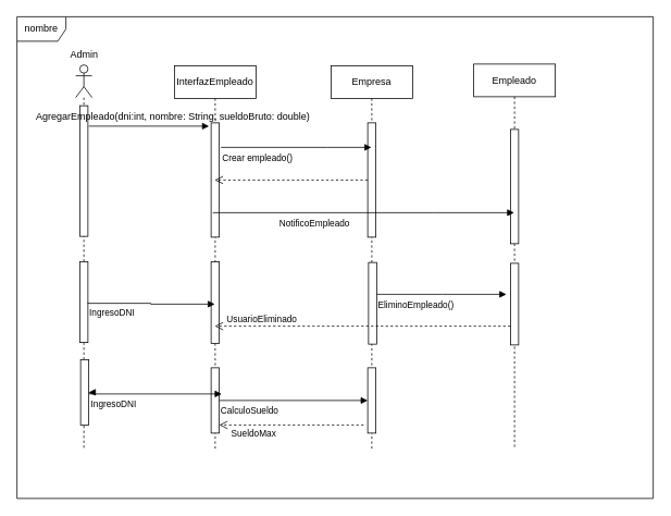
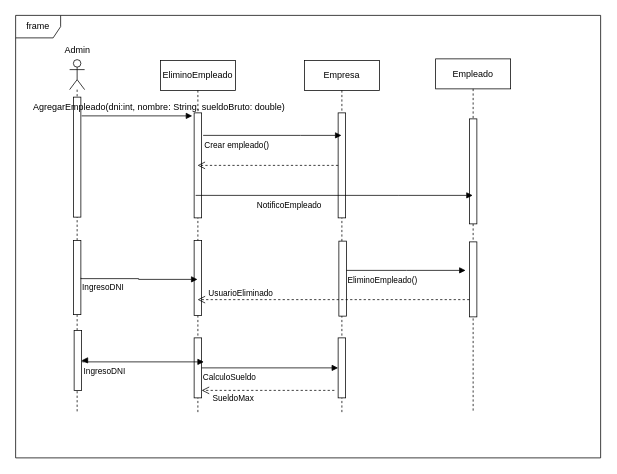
  <mxCell id="0" />
  <mxCell id="1" parent="0" />
  <mxCell id="2" value="Empresa" style="shape=umlLifeline;perimeter=lifelinePerimeter;whiteSpace=wrap;html=1;container=0;dropTarget=0;collapsible=0;recursiveResize=0;outlineConnect=0;portConstraint=eastwest;newEdgeStyle={&quot;edgeStyle&quot;:&quot;elbowEdgeStyle&quot;,&quot;elbow&quot;:&quot;vertical&quot;,&quot;curved&quot;:0,&quot;rounded&quot;:0};" parent="1" vertex="1"><mxGeometry x="405" y="80" width="100" height="470" as="geometry" /></mxCell>
  <mxCell id="3" value="" style="html=1;points=[];perimeter=orthogonalPerimeter;outlineConnect=0;targetShapes=umlLifeline;portConstraint=eastwest;newEdgeStyle={&quot;edgeStyle&quot;:&quot;elbowEdgeStyle&quot;,&quot;elbow&quot;:&quot;vertical&quot;,&quot;curved&quot;:0,&quot;rounded&quot;:0};" parent="2" vertex="1"><mxGeometry x="45" y="70" width="10" height="140" as="geometry" /></mxCell>
  <mxCell id="4" value="Empleado" style="shape=umlLifeline;perimeter=lifelinePerimeter;whiteSpace=wrap;html=1;container=0;dropTarget=0;collapsible=0;recursiveResize=0;outlineConnect=0;portConstraint=eastwest;newEdgeStyle={&quot;edgeStyle&quot;:&quot;elbowEdgeStyle&quot;,&quot;elbow&quot;:&quot;vertical&quot;,&quot;curved&quot;:0,&quot;rounded&quot;:0};" parent="1" vertex="1"><mxGeometry x="580" y="78" width="100" height="472" as="geometry" /></mxCell>
  <mxCell id="5" value="" style="html=1;points=[];perimeter=orthogonalPerimeter;outlineConnect=0;targetShapes=umlLifeline;portConstraint=eastwest;newEdgeStyle={&quot;edgeStyle&quot;:&quot;elbowEdgeStyle&quot;,&quot;elbow&quot;:&quot;vertical&quot;,&quot;curved&quot;:0,&quot;rounded&quot;:0};" parent="4" vertex="1"><mxGeometry x="45" y="80" width="10" height="140" as="geometry" /></mxCell>
  <mxCell id="6" value="" style="shape=umlLifeline;perimeter=lifelinePerimeter;whiteSpace=wrap;html=1;container=1;dropTarget=0;collapsible=0;recursiveResize=0;outlineConnect=0;portConstraint=eastwest;newEdgeStyle={&quot;curved&quot;:0,&quot;rounded&quot;:0};participant=umlActor;" vertex="1" parent="1"><mxGeometry x="92" y="79" width="20" height="471" as="geometry" /></mxCell>
  <mxCell id="7" value="" style="html=1;points=[[0,0,0,0,5],[0,1,0,0,-5],[1,0,0,0,5],[1,1,0,0,-5]];perimeter=orthogonalPerimeter;outlineConnect=0;targetShapes=umlLifeline;portConstraint=eastwest;newEdgeStyle={&quot;curved&quot;:0,&quot;rounded&quot;:0};" vertex="1" parent="6"><mxGeometry x="5" y="50" width="10" height="160" as="geometry" /></mxCell>
  <mxCell id="8" value="" style="html=1;points=[[0,0,0,0,5],[0,1,0,0,-5],[1,0,0,0,5],[1,1,0,0,-5]];perimeter=orthogonalPerimeter;outlineConnect=0;targetShapes=umlLifeline;portConstraint=eastwest;newEdgeStyle={&quot;curved&quot;:0,&quot;rounded&quot;:0};" vertex="1" parent="6"><mxGeometry x="5" y="241" width="10" height="99" as="geometry" /></mxCell>
  <mxCell id="9" value="Admin" style="text;html=1;align=center;verticalAlign=middle;resizable=0;points=[];autosize=1;strokeColor=none;fillColor=none;" vertex="1" parent="1"><mxGeometry x="72" y="51" width="60" height="30" as="geometry" /></mxCell>
- <mxCell id="10" value="nombre" style="shape=umlFrame;whiteSpace=wrap;html=1;pointerEvents=0;" vertex="1" parent="1"><mxGeometry x="20" y="20" width="780" height="590" as="geometry" /></mxCell>
- <mxCell id="11" value="InterfazEmpleado" style="shape=umlLifeline;perimeter=lifelinePerimeter;whiteSpace=wrap;html=1;container=0;dropTarget=0;collapsible=0;recursiveResize=0;outlineConnect=0;portConstraint=eastwest;newEdgeStyle={&quot;edgeStyle&quot;:&quot;elbowEdgeStyle&quot;,&quot;elbow&quot;:&quot;vertical&quot;,&quot;curved&quot;:0,&quot;rounded&quot;:0};" vertex="1" parent="1"><mxGeometry x="213" y="80" width="100" height="470" as="geometry" /></mxCell>
+ <mxCell id="10" value="frame" style="shape=umlFrame;whiteSpace=wrap;html=1;pointerEvents=0;" vertex="1" parent="1"><mxGeometry x="20" y="20" width="780" height="590" as="geometry" /></mxCell>
+ <mxCell id="11" value="EliminoEmpleado" style="shape=umlLifeline;perimeter=lifelinePerimeter;whiteSpace=wrap;html=1;container=0;dropTarget=0;collapsible=0;recursiveResize=0;outlineConnect=0;portConstraint=eastwest;newEdgeStyle={&quot;edgeStyle&quot;:&quot;elbowEdgeStyle&quot;,&quot;elbow&quot;:&quot;vertical&quot;,&quot;curved&quot;:0,&quot;rounded&quot;:0};" vertex="1" parent="1"><mxGeometry x="213" y="80" width="100" height="470" as="geometry" /></mxCell>
  <mxCell id="12" value="" style="html=1;points=[];perimeter=orthogonalPerimeter;outlineConnect=0;targetShapes=umlLifeline;portConstraint=eastwest;newEdgeStyle={&quot;edgeStyle&quot;:&quot;elbowEdgeStyle&quot;,&quot;elbow&quot;:&quot;vertical&quot;,&quot;curved&quot;:0,&quot;rounded&quot;:0};" vertex="1" parent="11"><mxGeometry x="45" y="70" width="10" height="140" as="geometry" /></mxCell>
  <mxCell id="13" value="&lt;span style=&quot;color: rgba(0, 0, 0, 0); font-family: monospace; font-size: 0px; text-align: start;&quot;&gt;%3CmxGraphModel%3E%3Croot%3E%3CmxCell%20id%3D%220%22%2F%3E%3CmxCell%20id%3D%221%22%20parent%3D%220%22%2F%3E%3CmxCell%20id%3D%222%22%20value%3D%22IngresoDNI%22%20style%3D%22endArrow%3Dblock%3BendFill%3D1%3Bhtml%3D1%3BedgeStyle%3DorthogonalEdgeStyle%3Balign%3Dleft%3BverticalAlign%3Dtop%3Brounded%3D0%3B%22%20edge%3D%221%22%20parent%3D%221%22%3E%3CmxGeometry%20x%3D%22-1%22%20relative%3D%221%22%20as%3D%22geometry%22%3E%3CmxPoint%20x%3D%22120%22%20y%3D%22510%22%20as%3D%22sourcePoint%22%2F%3E%3CmxPoint%20x%3D%22280%22%20y%3D%22510%22%20as%3D%22targetPoint%22%2F%3E%3C%2FmxGeometry%3E%3C%2FmxCell%3E%3CmxCell%20id%3D%223%22%20value%3D%221%22%20style%3D%22edgeLabel%3Bresizable%3D0%3Bhtml%3D1%3Balign%3Dleft%3BverticalAlign%3Dbottom%3B%22%20connectable%3D%220%22%20vertex%3D%221%22%20parent%3D%222%22%3E%3CmxGeometry%20x%3D%22-1%22%20relative%3D%221%22%20as%3D%22geometry%22%2F%3E%3C%2FmxCell%3E%3C%2Froot%3E%3C%2FmxGraphModel%3E&lt;/span&gt;" style="html=1;points=[[0,0,0,0,5],[0,1,0,0,-5],[1,0,0,0,5],[1,1,0,0,-5]];perimeter=orthogonalPerimeter;outlineConnect=0;targetShapes=umlLifeline;portConstraint=eastwest;newEdgeStyle={&quot;curved&quot;:0,&quot;rounded&quot;:0};" vertex="1" parent="11"><mxGeometry x="45" y="240" width="10" height="100" as="geometry" /></mxCell>
  <mxCell id="14" value="" style="html=1;points=[[0,0,0,0,5],[0,1,0,0,-5],[1,0,0,0,5],[1,1,0,0,-5]];perimeter=orthogonalPerimeter;outlineConnect=0;targetShapes=umlLifeline;portConstraint=eastwest;newEdgeStyle={&quot;curved&quot;:0,&quot;rounded&quot;:0};" vertex="1" parent="11"><mxGeometry x="45" y="370" width="10" height="80" as="geometry" /></mxCell>
  <mxCell id="15" value="" style="html=1;verticalAlign=bottom;endArrow=block;curved=0;rounded=0;" edge="1" parent="1"><mxGeometry width="80" relative="1" as="geometry"><mxPoint x="108" y="154" as="sourcePoint" /><mxPoint x="255.5" y="154" as="targetPoint" /></mxGeometry></mxCell>
  <mxCell id="16" value="AgregarEmpleado(dni:int, nombre: String, sueldoBruto: double)" style="text;html=1;align=center;verticalAlign=middle;resizable=0;points=[];autosize=1;strokeColor=none;fillColor=none;" vertex="1" parent="1"><mxGeometry x="31" y="128" width="360" height="30" as="geometry" /></mxCell>
  <mxCell id="17" value="Crear empleado()" style="endArrow=block;endFill=1;html=1;edgeStyle=orthogonalEdgeStyle;align=left;verticalAlign=top;rounded=0;" edge="1" parent="1" target="2"><mxGeometry x="-1" relative="1" as="geometry"><mxPoint x="270" y="180" as="sourcePoint" /><mxPoint x="430" y="180" as="targetPoint" /><Array as="points"><mxPoint x="400" y="180" /><mxPoint x="400" y="180" /></Array></mxGeometry></mxCell>
  <mxCell id="18" value="" style="html=1;verticalAlign=bottom;endArrow=open;dashed=1;endSize=8;curved=0;rounded=0;" edge="1" parent="1" target="11"><mxGeometry relative="1" as="geometry"><mxPoint x="450" y="220" as="sourcePoint" /><mxPoint x="400" y="220" as="targetPoint" /></mxGeometry></mxCell>
  <mxCell id="19" value="NotificoEmpleado" style="endArrow=block;endFill=1;html=1;edgeStyle=orthogonalEdgeStyle;align=left;verticalAlign=top;rounded=0;" edge="1" parent="1" target="4"><mxGeometry x="-0.567" relative="1" as="geometry"><mxPoint x="260" y="260" as="sourcePoint" /><mxPoint x="445" y="260" as="targetPoint" /><Array as="points"><mxPoint x="530" y="260" /><mxPoint x="530" y="260" /></Array><mxPoint as="offset" /></mxGeometry></mxCell>
  <mxCell id="20" value="" style="html=1;points=[[0,0,0,0,5],[0,1,0,0,-5],[1,0,0,0,5],[1,1,0,0,-5]];perimeter=orthogonalPerimeter;outlineConnect=0;targetShapes=umlLifeline;portConstraint=eastwest;newEdgeStyle={&quot;curved&quot;:0,&quot;rounded&quot;:0};" vertex="1" parent="1"><mxGeometry x="451" y="321" width="10" height="100" as="geometry" /></mxCell>
  <mxCell id="21" value="" style="html=1;points=[[0,0,0,0,5],[0,1,0,0,-5],[1,0,0,0,5],[1,1,0,0,-5]];perimeter=orthogonalPerimeter;outlineConnect=0;targetShapes=umlLifeline;portConstraint=eastwest;newEdgeStyle={&quot;curved&quot;:0,&quot;rounded&quot;:0};" vertex="1" parent="1"><mxGeometry x="625" y="322" width="10" height="100" as="geometry" /></mxCell>
  <mxCell id="22" value="EliminoEmpleado()" style="endArrow=block;endFill=1;html=1;edgeStyle=orthogonalEdgeStyle;align=left;verticalAlign=top;rounded=0;" edge="1" parent="1"><mxGeometry x="-1" relative="1" as="geometry"><mxPoint x="461" y="360" as="sourcePoint" /><mxPoint x="620" y="360" as="targetPoint" /><Array as="points"><mxPoint x="541" y="360" /><mxPoint x="541" y="360" /></Array></mxGeometry></mxCell>
  <mxCell id="23" value="UsuarioEliminado" style="html=1;verticalAlign=bottom;endArrow=open;dashed=1;endSize=8;curved=0;rounded=0;" edge="1" parent="1"><mxGeometry x="0.683" y="1" relative="1" as="geometry"><mxPoint x="625" y="399" as="sourcePoint" /><mxPoint x="262.591" y="399" as="targetPoint" /><mxPoint as="offset" /></mxGeometry></mxCell>
  <mxCell id="24" value="" style="html=1;points=[[0,0,0,0,5],[0,1,0,0,-5],[1,0,0,0,5],[1,1,0,0,-5]];perimeter=orthogonalPerimeter;outlineConnect=0;targetShapes=umlLifeline;portConstraint=eastwest;newEdgeStyle={&quot;curved&quot;:0,&quot;rounded&quot;:0};" vertex="1" parent="1"><mxGeometry x="450" y="450" width="10" height="80" as="geometry" /></mxCell>
  <mxCell id="25" value="IngresoDNI" style="endArrow=block;endFill=1;html=1;edgeStyle=orthogonalEdgeStyle;align=left;verticalAlign=top;rounded=0;" edge="1" parent="1"><mxGeometry x="-1" relative="1" as="geometry"><mxPoint x="109" y="482" as="sourcePoint" /><mxPoint x="271" y="482" as="targetPoint" /><Array as="points" /></mxGeometry></mxCell>
  <mxCell id="26" value="IngresoDNI" style="endArrow=block;endFill=1;html=1;edgeStyle=orthogonalEdgeStyle;align=left;verticalAlign=top;rounded=0;" edge="1" parent="1" target="11"><mxGeometry x="-1" relative="1" as="geometry"><mxPoint x="107" y="370" as="sourcePoint" /><mxPoint x="260" y="371" as="targetPoint" /><Array as="points"><mxPoint x="107" y="371" /><mxPoint x="184" y="371" /><mxPoint x="184" y="372" /></Array></mxGeometry></mxCell>
  <mxCell id="27" value="CalculoSueldo" style="endArrow=block;endFill=1;html=1;edgeStyle=orthogonalEdgeStyle;align=left;verticalAlign=top;rounded=0;" edge="1" parent="1" source="14" target="24"><mxGeometry x="-1" relative="1" as="geometry"><mxPoint x="280" y="489.55" as="sourcePoint" /><mxPoint x="440" y="489.55" as="targetPoint" /></mxGeometry></mxCell>
  <mxCell id="28" value="SueldoMax" style="html=1;verticalAlign=bottom;endArrow=open;dashed=1;endSize=8;curved=0;rounded=0;" edge="1" parent="1" target="14"><mxGeometry x="0.525" y="20" relative="1" as="geometry"><mxPoint x="445" y="520" as="sourcePoint" /><mxPoint x="365" y="520" as="targetPoint" /><mxPoint as="offset" /></mxGeometry></mxCell>
  <mxCell id="29" value="" style="endArrow=block;endFill=1;html=1;edgeStyle=orthogonalEdgeStyle;align=left;verticalAlign=top;rounded=0;" edge="1" parent="1" target="31"><mxGeometry x="-1" relative="1" as="geometry"><mxPoint x="100" y="470" as="sourcePoint" /><mxPoint x="260" y="470" as="targetPoint" /></mxGeometry></mxCell>
  <mxCell id="30" value="1" style="edgeLabel;resizable=0;html=1;align=left;verticalAlign=bottom;" connectable="0" vertex="1" parent="29"><mxGeometry x="-1" relative="1" as="geometry" /></mxCell>
  <mxCell id="31" value="" style="html=1;points=[[0,0,0,0,5],[0,1,0,0,-5],[1,0,0,0,5],[1,1,0,0,-5]];perimeter=orthogonalPerimeter;outlineConnect=0;targetShapes=umlLifeline;portConstraint=eastwest;newEdgeStyle={&quot;curved&quot;:0,&quot;rounded&quot;:0};" vertex="1" parent="1"><mxGeometry x="98" y="440" width="10" height="80" as="geometry" /></mxCell>
